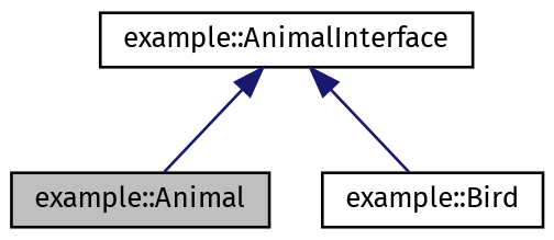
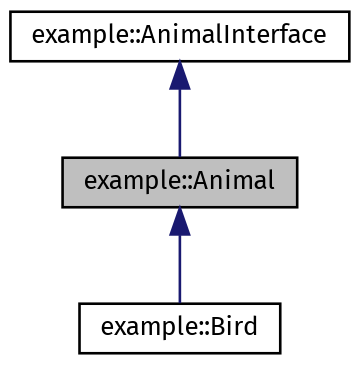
  digraph {
    fontname="Fira Sans"
    node [color=black fillcolor=white fontname="Fira Sans" fontsize=10 shape=record style=filled]
    edge [color=midnightblue dir=back fontname="Fira Sans" fontsize=10 labelfontname=Helvetica labelfontsize=10 style=solid]
    n1 [fillcolor=grey75 fontcolor=black height=0.2 label="example::Animal" width=0.4]
    n2 [height=0.2 label="example::Bird" width=0.4]
    n3 [height=0.2 label="example::AnimalInterface" width=0.4]
-   n3 -> n2
+   n1 -> n2
    n3 -> n1
  }
